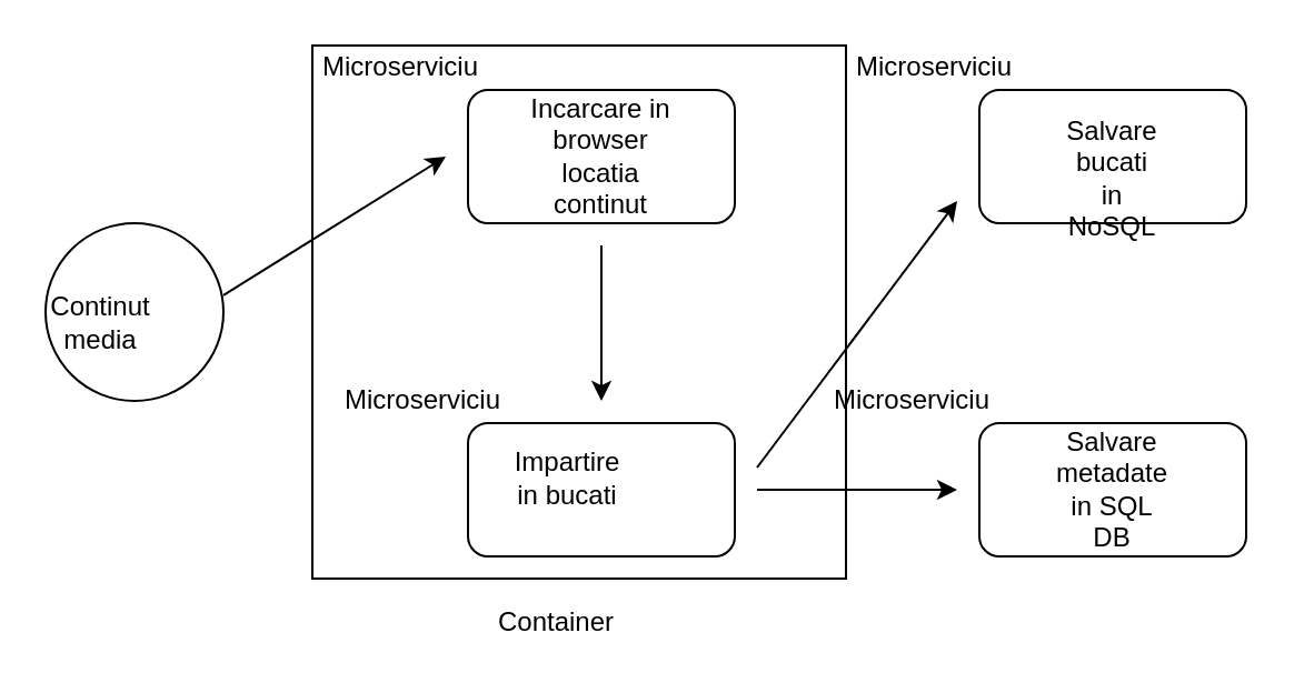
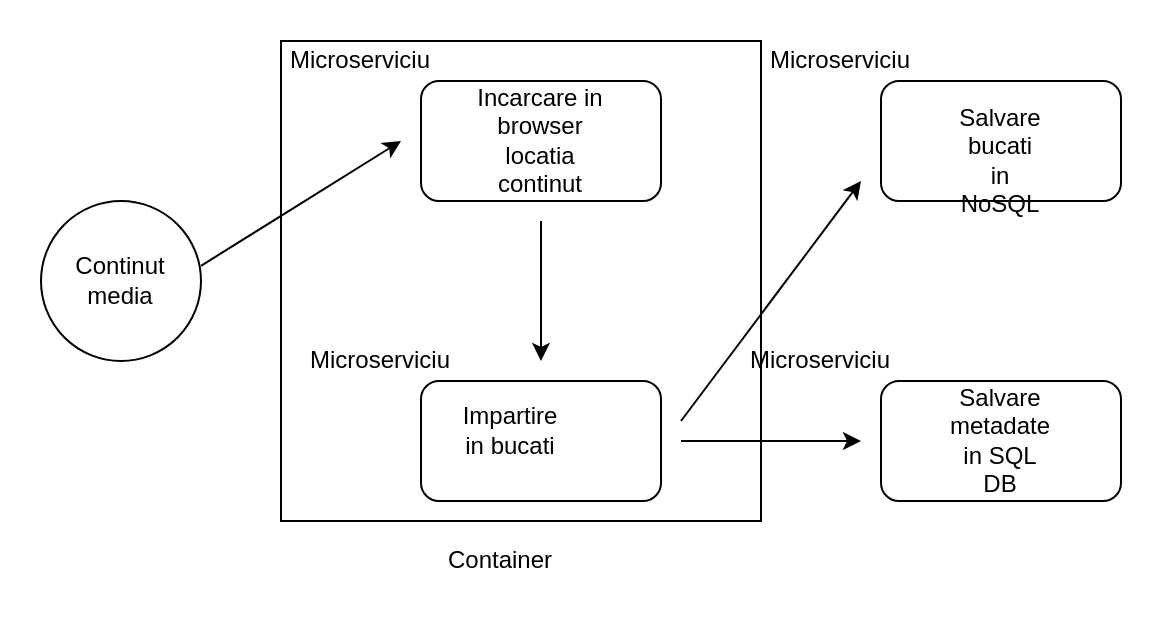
  <mxCell id="0" />
  <mxCell id="1" parent="0" />
  <mxCell id="2" value="" style="whiteSpace=wrap;html=1;aspect=fixed;" vertex="1" parent="1"><mxGeometry x="140" y="20" width="240" height="240" as="geometry" /></mxCell>
  <mxCell id="3" value="" style="ellipse;whiteSpace=wrap;html=1;aspect=fixed;" vertex="1" parent="1"><mxGeometry x="20" y="100" width="80" height="80" as="geometry" /></mxCell>
  <mxCell id="4" value="" style="rounded=1;whiteSpace=wrap;html=1;" vertex="1" parent="1"><mxGeometry x="440" y="190" width="120" height="60" as="geometry" /></mxCell>
  <mxCell id="5" value="" style="rounded=1;whiteSpace=wrap;html=1;" vertex="1" parent="1"><mxGeometry x="440" y="40" width="120" height="60" as="geometry" /></mxCell>
  <mxCell id="6" value="" style="rounded=1;whiteSpace=wrap;html=1;" vertex="1" parent="1"><mxGeometry x="210" y="190" width="120" height="60" as="geometry" /></mxCell>
  <mxCell id="7" value="" style="rounded=1;whiteSpace=wrap;html=1;" vertex="1" parent="1"><mxGeometry x="210" y="40" width="120" height="60" as="geometry" /></mxCell>
  <mxCell id="8" value="Salvare metadate in SQL DB" style="text;html=1;strokeColor=none;fillColor=none;align=center;verticalAlign=middle;whiteSpace=wrap;rounded=0;" vertex="1" parent="1"><mxGeometry x="480" y="210" width="40" height="20" as="geometry" /></mxCell>
  <mxCell id="9" value="Salvare bucati in NoSQL" style="text;html=1;strokeColor=none;fillColor=none;align=center;verticalAlign=middle;whiteSpace=wrap;rounded=0;" vertex="1" parent="1"><mxGeometry x="480" y="70" width="40" height="20" as="geometry" /></mxCell>
  <mxCell id="10" value="Impartire in bucati" style="text;html=1;strokeColor=none;fillColor=none;align=center;verticalAlign=middle;whiteSpace=wrap;rounded=0;" vertex="1" parent="1"><mxGeometry x="235" y="205" width="40" height="20" as="geometry" /></mxCell>
  <mxCell id="11" value="Incarcare in browser locatia continut" style="text;html=1;strokeColor=none;fillColor=none;align=center;verticalAlign=middle;whiteSpace=wrap;rounded=0;" vertex="1" parent="1"><mxGeometry x="230" y="60" width="80" height="20" as="geometry" /></mxCell>
- <mxCell id="12" value="Continut media" style="text;html=1;strokeColor=none;fillColor=none;align=center;verticalAlign=middle;whiteSpace=wrap;rounded=0;" vertex="1" parent="1"><mxGeometry x="25" y="135" width="40" height="20" as="geometry" /></mxCell>
+ <mxCell id="12" value="Continut media" style="text;html=1;strokeColor=none;fillColor=none;align=center;verticalAlign=middle;whiteSpace=wrap;rounded=0;" vertex="1" parent="1"><mxGeometry x="40" y="130" width="40" height="20" as="geometry" /></mxCell>
  <mxCell id="13" value="Microserviciu" style="text;html=1;strokeColor=none;fillColor=none;align=center;verticalAlign=middle;whiteSpace=wrap;rounded=0;" vertex="1" parent="1"><mxGeometry x="400" y="20" width="40" height="20" as="geometry" /></mxCell>
  <mxCell id="14" value="Microserviciu" style="text;html=1;strokeColor=none;fillColor=none;align=center;verticalAlign=middle;whiteSpace=wrap;rounded=0;" vertex="1" parent="1"><mxGeometry x="390" y="170" width="40" height="20" as="geometry" /></mxCell>
  <mxCell id="15" value="Microserviciu" style="text;html=1;strokeColor=none;fillColor=none;align=center;verticalAlign=middle;whiteSpace=wrap;rounded=0;" vertex="1" parent="1"><mxGeometry x="170" y="170" width="40" height="20" as="geometry" /></mxCell>
  <mxCell id="16" value="Microserviciu" style="text;html=1;strokeColor=none;fillColor=none;align=center;verticalAlign=middle;whiteSpace=wrap;rounded=0;" vertex="1" parent="1"><mxGeometry x="160" y="20" width="40" height="20" as="geometry" /></mxCell>
  <mxCell id="17" value="" style="endArrow=classic;html=1;exitX=1;exitY=0.405;exitDx=0;exitDy=0;exitPerimeter=0;" edge="1" parent="1" source="3"><mxGeometry width="50" height="50" relative="1" as="geometry"><mxPoint x="120" y="120" as="sourcePoint" /><mxPoint x="200" y="70" as="targetPoint" /></mxGeometry></mxCell>
  <mxCell id="18" value="" style="endArrow=classic;html=1;" edge="1" parent="1"><mxGeometry width="50" height="50" relative="1" as="geometry"><mxPoint x="270" y="110" as="sourcePoint" /><mxPoint x="270" y="180" as="targetPoint" /></mxGeometry></mxCell>
  <mxCell id="19" value="" style="endArrow=classic;html=1;" edge="1" parent="1"><mxGeometry width="50" height="50" relative="1" as="geometry"><mxPoint x="340" y="210" as="sourcePoint" /><mxPoint x="430" y="90" as="targetPoint" /></mxGeometry></mxCell>
  <mxCell id="20" value="" style="endArrow=classic;html=1;" edge="1" parent="1"><mxGeometry width="50" height="50" relative="1" as="geometry"><mxPoint x="340" y="220" as="sourcePoint" /><mxPoint x="430" y="220" as="targetPoint" /></mxGeometry></mxCell>
  <mxCell id="21" value="Container" style="text;html=1;strokeColor=none;fillColor=none;align=center;verticalAlign=middle;whiteSpace=wrap;rounded=0;" vertex="1" parent="1"><mxGeometry x="230" y="270" width="40" height="20" as="geometry" /></mxCell>
